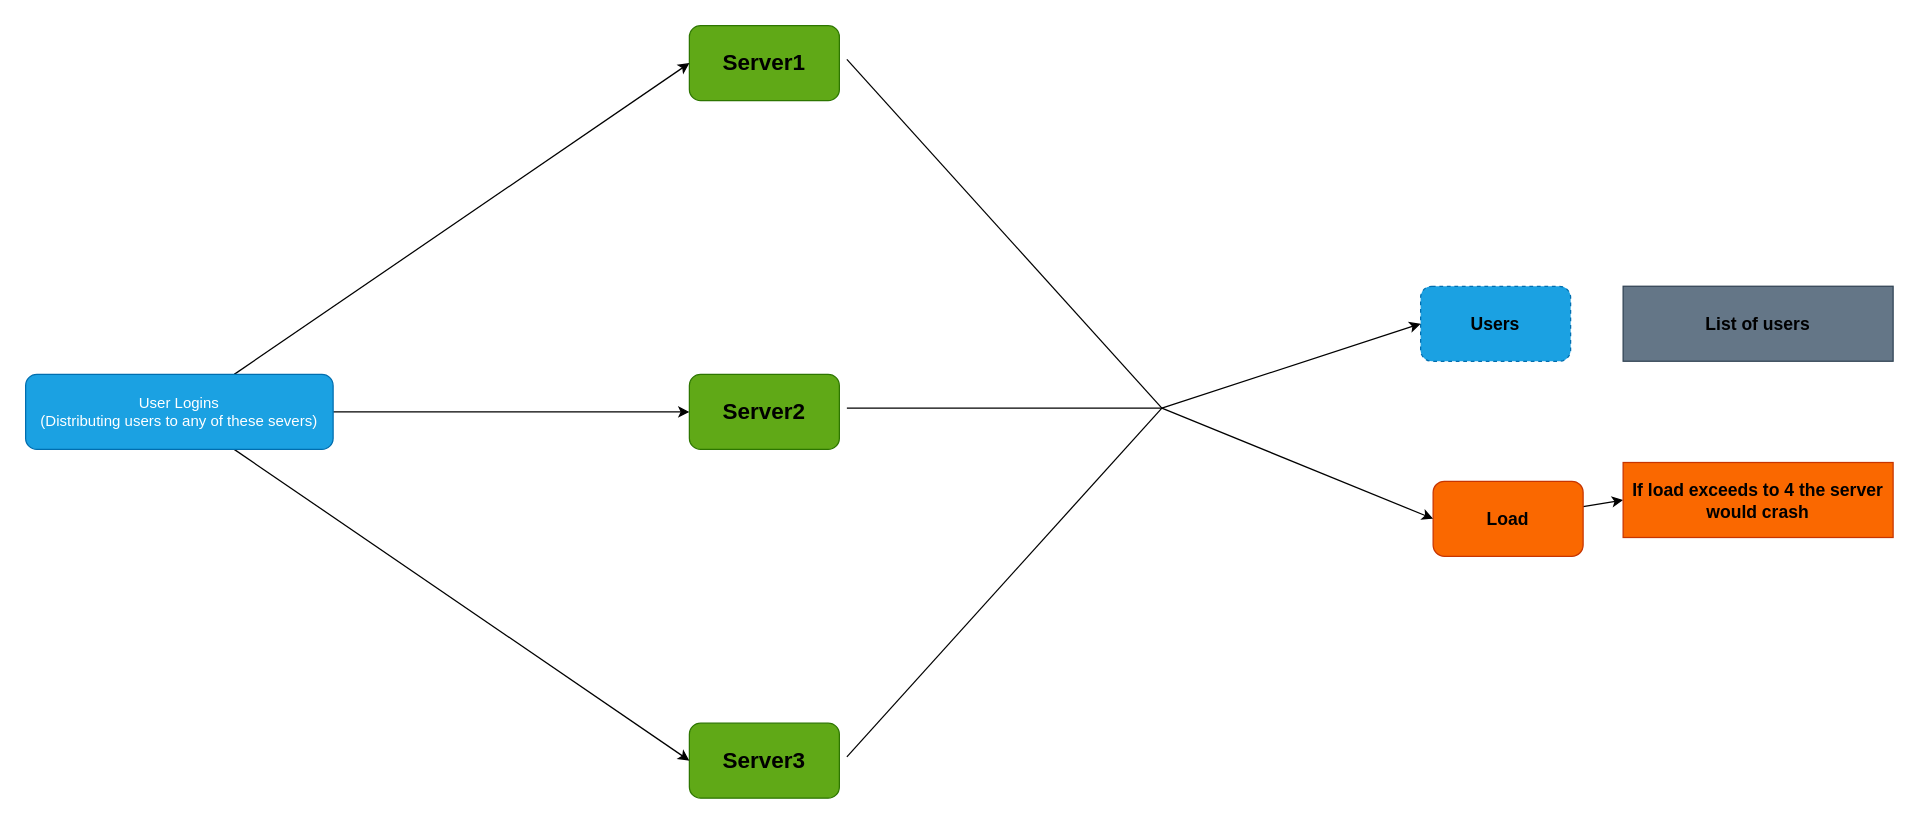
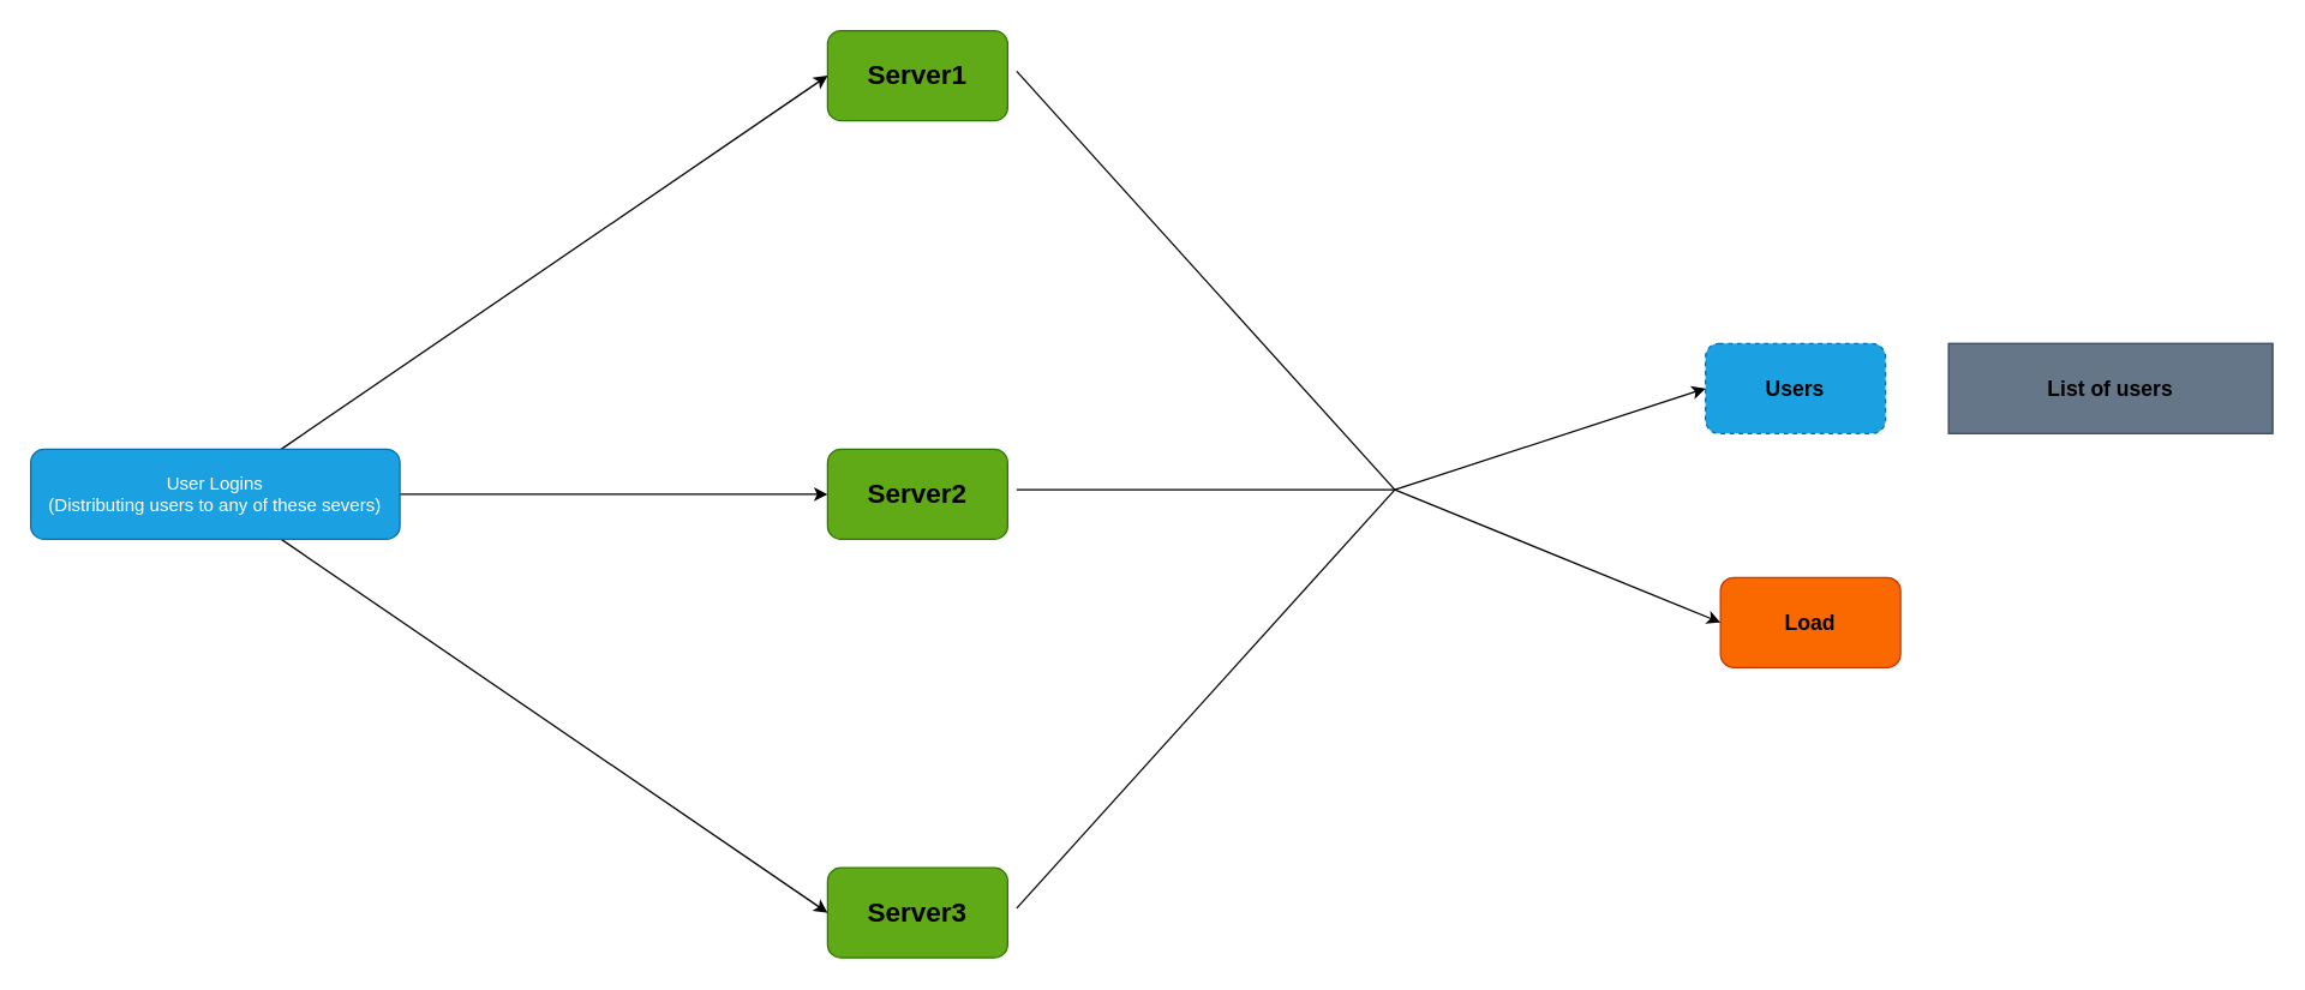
  <mxCell id="0" />
  <mxCell id="1" parent="0" />
  <mxCell id="2" value="&lt;h2&gt;&lt;font style=&quot;color: light-dark(rgb(0, 0, 0), rgb(0, 0, 0));&quot;&gt;Server1&lt;/font&gt;&lt;/h2&gt;" style="rounded=1;whiteSpace=wrap;html=1;fillColor=#60a917;fontColor=#ffffff;strokeColor=#2D7600;" parent="1" vertex="1"><mxGeometry x="551" y="20" width="120" height="60" as="geometry" /></mxCell>
  <mxCell id="3" value="&lt;h3&gt;&lt;font style=&quot;color: light-dark(rgb(0, 0, 0), rgb(0, 0, 0));&quot;&gt;Users&lt;/font&gt;&lt;/h3&gt;" style="rounded=1;whiteSpace=wrap;html=1;fillColor=#1ba1e2;fontColor=#ffffff;strokeColor=#006EAF;dashed=1;" parent="1" vertex="1"><mxGeometry x="1136" y="228.5" width="120" height="60" as="geometry" /></mxCell>
- <mxCell id="4" style="edgeStyle=none;html=1;entryX=0;entryY=0.5;entryDx=0;entryDy=0;" edge="1" parent="1" source="5" target="9"><mxGeometry relative="1" as="geometry" /></mxCell>
  <mxCell id="5" value="&lt;h3&gt;&lt;font style=&quot;color: light-dark(rgb(0, 0, 0), rgb(0, 0, 0));&quot;&gt;Load&lt;/font&gt;&lt;/h3&gt;" style="rounded=1;whiteSpace=wrap;html=1;fillColor=#fa6800;fontColor=#000000;strokeColor=#C73500;" parent="1" vertex="1"><mxGeometry x="1146" y="384.5" width="120" height="60" as="geometry" /></mxCell>
  <mxCell id="6" value="&lt;h2&gt;&lt;font style=&quot;color: light-dark(rgb(0, 0, 0), rgb(0, 0, 0));&quot;&gt;Server2&lt;/font&gt;&lt;/h2&gt;" style="rounded=1;whiteSpace=wrap;html=1;fillColor=#60a917;fontColor=#ffffff;strokeColor=#2D7600;" parent="1" vertex="1"><mxGeometry x="551" y="299" width="120" height="60" as="geometry" /></mxCell>
  <mxCell id="7" value="&lt;h2&gt;&lt;font style=&quot;color: light-dark(rgb(0, 0, 0), rgb(0, 0, 0));&quot;&gt;Server3&lt;/font&gt;&lt;/h2&gt;" style="rounded=1;whiteSpace=wrap;html=1;fillColor=#60a917;fontColor=#ffffff;strokeColor=#2D7600;" parent="1" vertex="1"><mxGeometry x="551" y="578" width="120" height="60" as="geometry" /></mxCell>
  <mxCell id="8" value="&lt;h3&gt;&lt;font style=&quot;color: light-dark(rgb(0, 0, 0), rgb(0, 0, 0));&quot;&gt;List of users&lt;/font&gt;&lt;/h3&gt;" style="rounded=0;whiteSpace=wrap;html=1;fillColor=#647687;fontColor=#ffffff;strokeColor=#314354;" parent="1" vertex="1"><mxGeometry x="1298" y="228.5" width="216" height="60" as="geometry" /></mxCell>
- <mxCell id="9" value="&lt;h3&gt;&lt;font style=&quot;color: light-dark(rgb(0, 0, 0), rgb(0, 0, 0));&quot;&gt;If load exceeds to 4 the server would crash&lt;/font&gt;&lt;/h3&gt;" style="rounded=0;whiteSpace=wrap;html=1;fillColor=#fa6800;fontColor=#000000;strokeColor=#C73500;" parent="1" vertex="1"><mxGeometry x="1298" y="369.5" width="216" height="60" as="geometry" /></mxCell>
  <mxCell id="10" style="edgeStyle=none;html=1;entryX=0;entryY=0.5;entryDx=0;entryDy=0;" parent="1" source="13" target="2" edge="1"><mxGeometry relative="1" as="geometry"><mxPoint x="542" y="47" as="targetPoint" /></mxGeometry></mxCell>
  <mxCell id="11" style="edgeStyle=none;html=1;entryX=0;entryY=0.5;entryDx=0;entryDy=0;" parent="1" source="13" target="6" edge="1"><mxGeometry relative="1" as="geometry" /></mxCell>
  <mxCell id="12" style="edgeStyle=none;html=1;entryX=0;entryY=0.5;entryDx=0;entryDy=0;entryPerimeter=0;" parent="1" source="13" target="7" edge="1"><mxGeometry relative="1" as="geometry"><mxPoint x="542" y="608" as="targetPoint" /></mxGeometry></mxCell>
  <mxCell id="13" value="User Logins&lt;br&gt;(Distributing users to any of these severs)" style="rounded=1;whiteSpace=wrap;html=1;fillColor=#1ba1e2;fontColor=#ffffff;strokeColor=#006EAF;" parent="1" vertex="1"><mxGeometry x="20" y="299" width="246" height="60" as="geometry" /></mxCell>
  <mxCell id="14" value="" style="endArrow=none;html=1;" edge="1" parent="1"><mxGeometry width="50" height="50" relative="1" as="geometry"><mxPoint x="677" y="326" as="sourcePoint" /><mxPoint x="929" y="326" as="targetPoint" /></mxGeometry></mxCell>
  <mxCell id="15" value="" style="endArrow=none;html=1;" edge="1" parent="1"><mxGeometry width="50" height="50" relative="1" as="geometry"><mxPoint x="677" y="47" as="sourcePoint" /><mxPoint x="929" y="326" as="targetPoint" /></mxGeometry></mxCell>
  <mxCell id="16" value="" style="endArrow=none;html=1;" edge="1" parent="1"><mxGeometry width="50" height="50" relative="1" as="geometry"><mxPoint x="677" y="605" as="sourcePoint" /><mxPoint x="929" y="326" as="targetPoint" /></mxGeometry></mxCell>
  <mxCell id="17" value="" style="endArrow=classic;html=1;entryX=0;entryY=0.5;entryDx=0;entryDy=0;" edge="1" parent="1" target="3"><mxGeometry width="50" height="50" relative="1" as="geometry"><mxPoint x="929" y="326" as="sourcePoint" /><mxPoint x="880" y="254" as="targetPoint" /></mxGeometry></mxCell>
  <mxCell id="18" value="" style="endArrow=classic;html=1;entryX=0;entryY=0.5;entryDx=0;entryDy=0;" edge="1" parent="1" target="5"><mxGeometry width="50" height="50" relative="1" as="geometry"><mxPoint x="929" y="326" as="sourcePoint" /><mxPoint x="1145" y="268" as="targetPoint" /></mxGeometry></mxCell>
